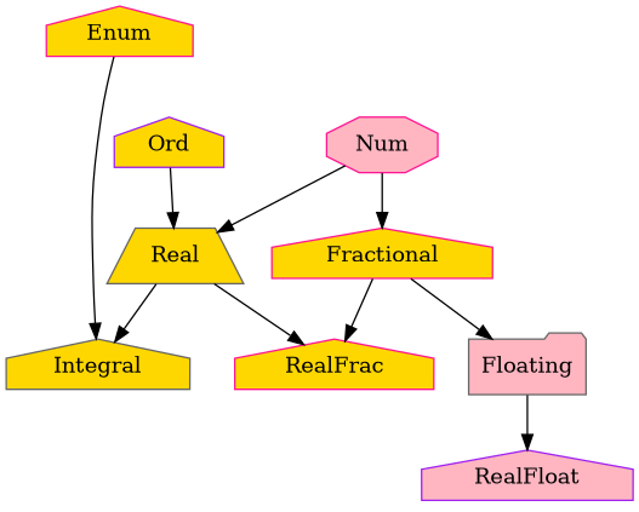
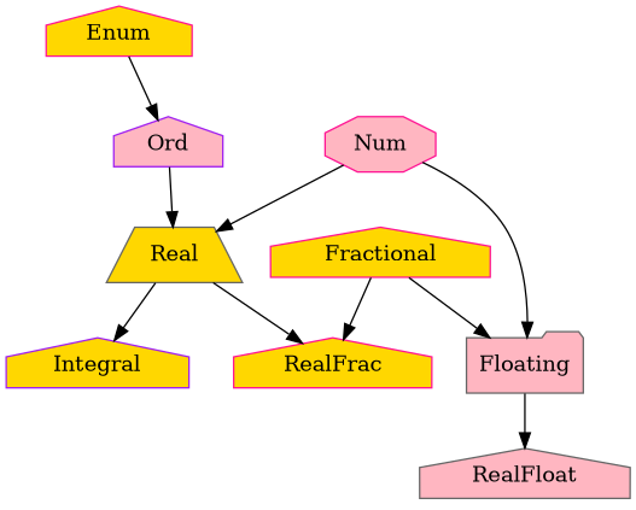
  digraph {
    node [color=deeppink fillcolor=gold shape=house style=filled]
    Num [fillcolor=lightpink shape=octagon]
    Real [color=gray40 shape=trapezium]
    Fractional
-   Integral [color=gray40]
+   Integral [color=purple]
    RealFrac
    Floating [color=gray40 fillcolor=lightpink shape=folder]
-   Ord [color=purple]
-   RealFloat [color=purple fillcolor=lightpink]
+   Ord [color=purple fillcolor=lightpink]
+   RealFloat [color=gray40 fillcolor=lightpink]
    Enum
    Num -> Real
-   Num -> Fractional
+   Num -> Floating
    Real -> Integral
    Real -> RealFrac
    Fractional -> RealFrac
    Fractional -> Floating
    Floating -> RealFloat
    Ord -> Real
-   Enum -> Integral
+   Enum -> Ord
  }
